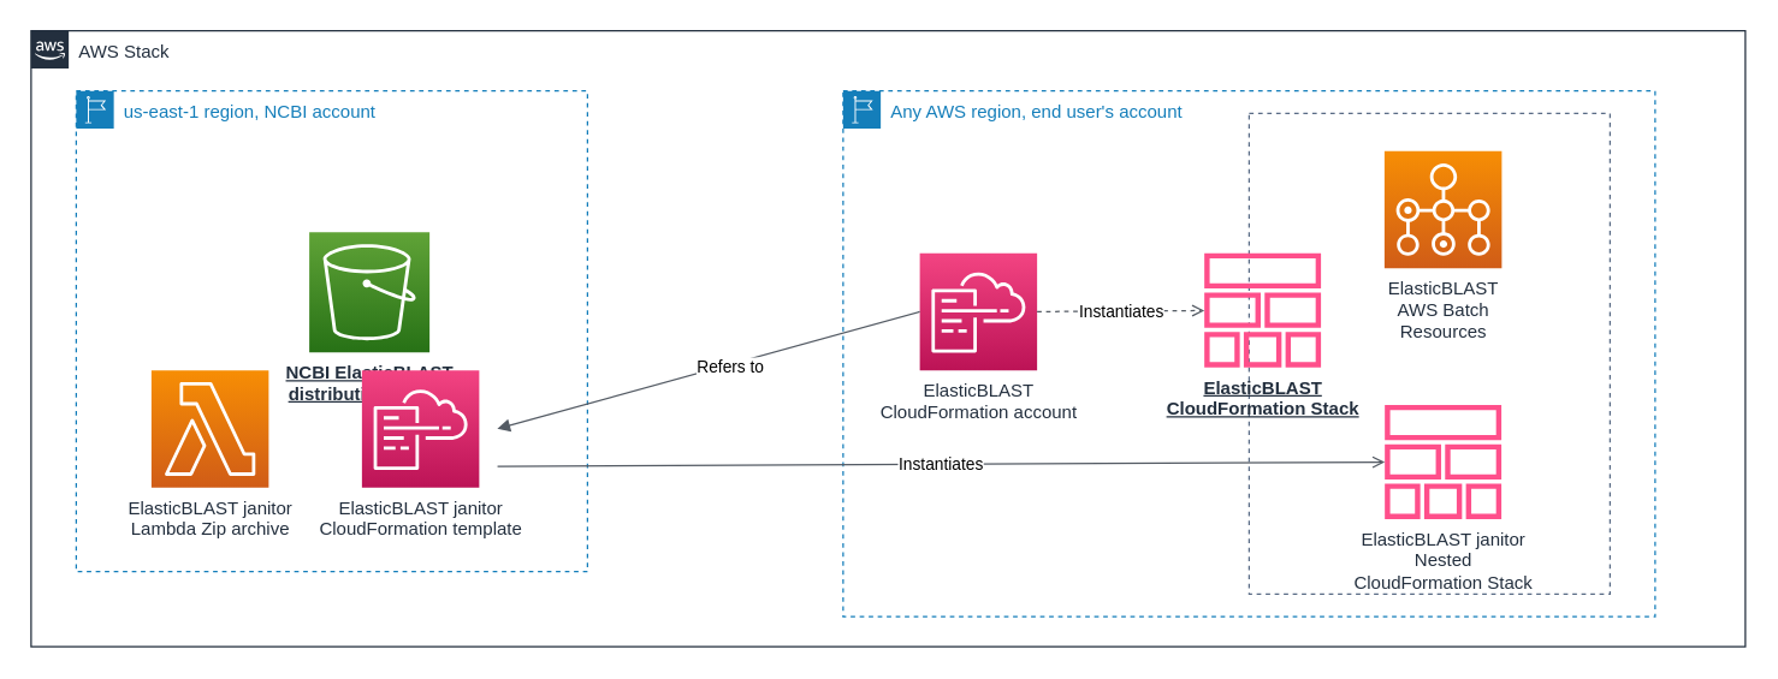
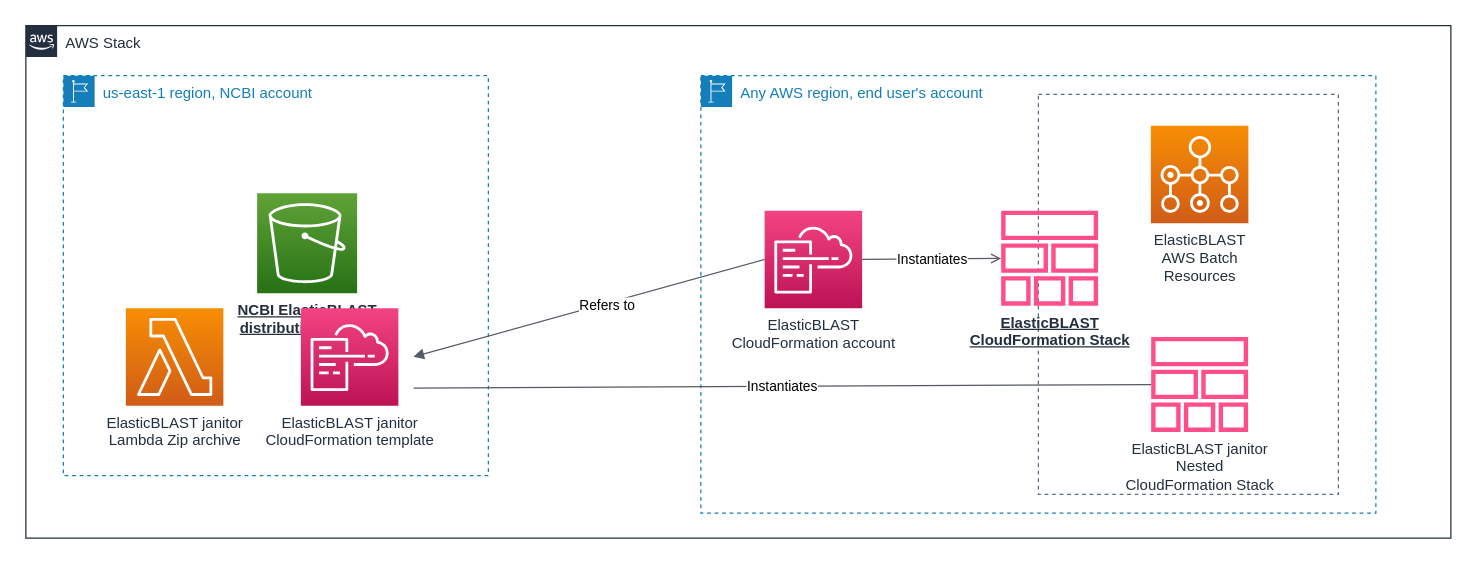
  <mxCell id="0" />
  <mxCell id="1" parent="0" />
  <mxCell id="2" value="" style="fillColor=none;strokeColor=#5A6C86;dashed=1;verticalAlign=top;fontStyle=0;fontColor=#5A6C86;" vertex="1" parent="1"><mxGeometry x="830" y="75" width="240" height="320" as="geometry" /></mxCell>
  <mxCell id="3" value="AWS Stack" style="points=[[0,0],[0.25,0],[0.5,0],[0.75,0],[1,0],[1,0.25],[1,0.5],[1,0.75],[1,1],[0.75,1],[0.5,1],[0.25,1],[0,1],[0,0.75],[0,0.5],[0,0.25]];outlineConnect=0;gradientColor=none;html=1;whiteSpace=wrap;fontSize=12;fontStyle=0;shape=mxgraph.aws4.group;grIcon=mxgraph.aws4.group_aws_cloud_alt;strokeColor=#232F3E;fillColor=none;verticalAlign=top;align=left;spacingLeft=30;fontColor=#232F3E;dashed=0;" parent="1" vertex="1"><mxGeometry x="20" y="20" width="1140" height="410" as="geometry" /></mxCell>
  <mxCell id="4" value="Any AWS region, end user's account" style="points=[[0,0],[0.25,0],[0.5,0],[0.75,0],[1,0],[1,0.25],[1,0.5],[1,0.75],[1,1],[0.75,1],[0.5,1],[0.25,1],[0,1],[0,0.75],[0,0.5],[0,0.25]];outlineConnect=0;gradientColor=none;html=1;whiteSpace=wrap;fontSize=12;fontStyle=0;shape=mxgraph.aws4.group;grIcon=mxgraph.aws4.group_region;strokeColor=#147EBA;fillColor=none;verticalAlign=top;align=left;spacingLeft=30;fontColor=#147EBA;dashed=1;" vertex="1" parent="1"><mxGeometry x="560" y="60" width="540" height="350" as="geometry" /></mxCell>
  <mxCell id="5" value="us-east-1 region, NCBI account" style="points=[[0,0],[0.25,0],[0.5,0],[0.75,0],[1,0],[1,0.25],[1,0.5],[1,0.75],[1,1],[0.75,1],[0.5,1],[0.25,1],[0,1],[0,0.75],[0,0.5],[0,0.25]];outlineConnect=0;gradientColor=none;html=1;whiteSpace=wrap;fontSize=12;fontStyle=0;shape=mxgraph.aws4.group;grIcon=mxgraph.aws4.group_region;strokeColor=#147EBA;fillColor=none;verticalAlign=top;align=left;spacingLeft=30;fontColor=#147EBA;dashed=1;" parent="1" vertex="1"><mxGeometry x="50" y="60" width="340" height="320" as="geometry" /></mxCell>
  <mxCell id="6" value="&lt;div&gt;&lt;u&gt;&lt;b&gt;NCBI ElasticBLAST&lt;br&gt;distribution bucket&lt;br&gt;&lt;/b&gt;&lt;/u&gt;&lt;/div&gt;" style="sketch=0;points=[[0,0,0],[0.25,0,0],[0.5,0,0],[0.75,0,0],[1,0,0],[0,1,0],[0.25,1,0],[0.5,1,0],[0.75,1,0],[1,1,0],[0,0.25,0],[0,0.5,0],[0,0.75,0],[1,0.25,0],[1,0.5,0],[1,0.75,0]];outlineConnect=0;fontColor=#232F3E;gradientColor=#60A337;gradientDirection=north;fillColor=#277116;strokeColor=#ffffff;dashed=0;verticalLabelPosition=bottom;verticalAlign=top;align=center;html=1;fontSize=12;fontStyle=0;aspect=fixed;shape=mxgraph.aws4.resourceIcon;resIcon=mxgraph.aws4.s3;" parent="1" vertex="1"><mxGeometry x="205" y="154" width="80" height="80" as="geometry" /></mxCell>
  <mxCell id="7" value="&lt;span style=&quot;text-align: left&quot;&gt;ElasticBLAST janitor &lt;br&gt;Lambda Zip archive&lt;/span&gt;" style="sketch=0;points=[[0,0,0],[0.25,0,0],[0.5,0,0],[0.75,0,0],[1,0,0],[0,1,0],[0.25,1,0],[0.5,1,0],[0.75,1,0],[1,1,0],[0,0.25,0],[0,0.5,0],[0,0.75,0],[1,0.25,0],[1,0.5,0],[1,0.75,0]];outlineConnect=0;fontColor=#232F3E;gradientColor=#F78E04;gradientDirection=north;fillColor=#D05C17;strokeColor=#ffffff;dashed=0;verticalLabelPosition=bottom;verticalAlign=top;align=center;html=1;fontSize=12;fontStyle=0;aspect=fixed;shape=mxgraph.aws4.resourceIcon;resIcon=mxgraph.aws4.lambda;" parent="1" vertex="1"><mxGeometry x="100" y="246" width="78" height="78" as="geometry" /></mxCell>
  <mxCell id="8" value="&lt;span style=&quot;text-align: left&quot;&gt;ElasticBLAST janitor &lt;br&gt;CloudFormation template&lt;/span&gt;" style="sketch=0;points=[[0,0,0],[0.25,0,0],[0.5,0,0],[0.75,0,0],[1,0,0],[0,1,0],[0.25,1,0],[0.5,1,0],[0.75,1,0],[1,1,0],[0,0.25,0],[0,0.5,0],[0,0.75,0],[1,0.25,0],[1,0.5,0],[1,0.75,0]];points=[[0,0,0],[0.25,0,0],[0.5,0,0],[0.75,0,0],[1,0,0],[0,1,0],[0.25,1,0],[0.5,1,0],[0.75,1,0],[1,1,0],[0,0.25,0],[0,0.5,0],[0,0.75,0],[1,0.25,0],[1,0.5,0],[1,0.75,0]];outlineConnect=0;fontColor=#232F3E;gradientColor=#F34482;gradientDirection=north;fillColor=#BC1356;strokeColor=#ffffff;dashed=0;verticalLabelPosition=bottom;verticalAlign=top;align=center;html=1;fontSize=12;fontStyle=0;aspect=fixed;shape=mxgraph.aws4.resourceIcon;resIcon=mxgraph.aws4.cloudformation;" parent="1" vertex="1"><mxGeometry x="240" y="246" width="78" height="78" as="geometry" /></mxCell>
  <mxCell id="9" value="ElasticBLAST janitor&lt;br&gt;Nested&lt;br&gt;CloudFormation Stack" style="sketch=0;outlineConnect=0;fontColor=#232F3E;gradientColor=none;fillColor=#FF4F8B;strokeColor=none;dashed=0;verticalLabelPosition=bottom;verticalAlign=top;align=center;html=1;fontSize=12;fontStyle=0;aspect=fixed;pointerEvents=1;shape=mxgraph.aws4.stack;" parent="1" vertex="1"><mxGeometry x="920" y="269" width="78" height="76" as="geometry" /></mxCell>
- <mxCell id="10" value="Instantiates" style="html=1;endArrow=open;elbow=vertical;startArrow=none;endFill=0;strokeColor=#545B64;rounded=0;exitX=0.824;exitY=0.781;exitDx=0;exitDy=0;exitPerimeter=0;" parent="1" target="9" edge="1" source="5"><mxGeometry width="100" relative="1" as="geometry"><mxPoint x="330" y="284.5" as="sourcePoint" /><mxPoint x="430" y="284.5" as="targetPoint" /></mxGeometry></mxCell>
+ <mxCell id="10" value="Instantiates" style="html=1;endArrow=none;elbow=vertical;startArrow=none;endFill=0;strokeColor=#545B64;rounded=0;exitX=0.824;exitY=0.781;exitDx=0;exitDy=0;exitPerimeter=0;" parent="1" target="9" edge="1" source="5"><mxGeometry width="100" relative="1" as="geometry"><mxPoint x="330" y="284.5" as="sourcePoint" /><mxPoint x="430" y="284.5" as="targetPoint" /></mxGeometry></mxCell>
  <mxCell id="11" value="&lt;span style=&quot;text-align: left&quot;&gt;ElasticBLAST&lt;br&gt;CloudFormation account&lt;/span&gt;" style="sketch=0;points=[[0,0,0],[0.25,0,0],[0.5,0,0],[0.75,0,0],[1,0,0],[0,1,0],[0.25,1,0],[0.5,1,0],[0.75,1,0],[1,1,0],[0,0.25,0],[0,0.5,0],[0,0.75,0],[1,0.25,0],[1,0.5,0],[1,0.75,0]];points=[[0,0,0],[0.25,0,0],[0.5,0,0],[0.75,0,0],[1,0,0],[0,1,0],[0.25,1,0],[0.5,1,0],[0.75,1,0],[1,1,0],[0,0.25,0],[0,0.5,0],[0,0.75,0],[1,0.25,0],[1,0.5,0],[1,0.75,0]];outlineConnect=0;fontColor=#232F3E;gradientColor=#F34482;gradientDirection=north;fillColor=#BC1356;strokeColor=#ffffff;dashed=0;verticalLabelPosition=bottom;verticalAlign=top;align=center;html=1;fontSize=12;fontStyle=0;aspect=fixed;shape=mxgraph.aws4.resourceIcon;resIcon=mxgraph.aws4.cloudformation;" vertex="1" parent="1"><mxGeometry x="611" y="168" width="78" height="78" as="geometry" /></mxCell>
  <mxCell id="12" value="" style="html=1;endArrow=none;elbow=vertical;startArrow=block;startFill=1;strokeColor=#545B64;rounded=0;entryX=0;entryY=0.5;entryDx=0;entryDy=0;entryPerimeter=0;" edge="1" parent="1" target="11"><mxGeometry width="100" relative="1" as="geometry"><mxPoint x="330" y="285" as="sourcePoint" /><mxPoint x="600" y="295" as="targetPoint" /></mxGeometry></mxCell>
  <mxCell id="13" value="Refers to" style="edgeLabel;html=1;align=center;verticalAlign=middle;resizable=0;points=[];" vertex="1" connectable="0" parent="12"><mxGeometry x="0.098" y="-1" relative="1" as="geometry"><mxPoint as="offset" /></mxGeometry></mxCell>
- <mxCell id="14" value="Instantiates" style="html=1;endArrow=open;elbow=vertical;startArrow=none;endFill=0;strokeColor=#545B64;rounded=0;exitX=1;exitY=0.5;exitDx=0;exitDy=0;exitPerimeter=0;dashed=1;" edge="1" parent="1" source="11" target="15"><mxGeometry width="100" relative="1" as="geometry"><mxPoint x="710" y="297.55" as="sourcePoint" /><mxPoint x="1000.069" y="190.005" as="targetPoint" /></mxGeometry></mxCell>
+ <mxCell id="14" value="Instantiates" style="html=1;endArrow=open;elbow=vertical;startArrow=none;endFill=0;strokeColor=#545B64;rounded=0;exitX=1;exitY=0.5;exitDx=0;exitDy=0;exitPerimeter=0;" edge="1" parent="1" source="11" target="15"><mxGeometry width="100" relative="1" as="geometry"><mxPoint x="710" y="297.55" as="sourcePoint" /><mxPoint x="1000.069" y="190.005" as="targetPoint" /></mxGeometry></mxCell>
  <mxCell id="15" value="&lt;b&gt;&lt;u&gt;ElasticBLAST&lt;br&gt;CloudFormation Stack&lt;/u&gt;&lt;/b&gt;" style="sketch=0;outlineConnect=0;fontColor=#232F3E;gradientColor=none;fillColor=#FF4F8B;strokeColor=none;dashed=0;verticalLabelPosition=bottom;verticalAlign=top;align=center;html=1;fontSize=12;fontStyle=0;aspect=fixed;pointerEvents=1;shape=mxgraph.aws4.stack;" vertex="1" parent="1"><mxGeometry x="800" y="168" width="78" height="76" as="geometry" /></mxCell>
  <mxCell id="16" value="ElasticBLAST&lt;br&gt;AWS Batch&lt;br&gt;Resources" style="sketch=0;points=[[0,0,0],[0.25,0,0],[0.5,0,0],[0.75,0,0],[1,0,0],[0,1,0],[0.25,1,0],[0.5,1,0],[0.75,1,0],[1,1,0],[0,0.25,0],[0,0.5,0],[0,0.75,0],[1,0.25,0],[1,0.5,0],[1,0.75,0]];outlineConnect=0;fontColor=#232F3E;gradientColor=#F78E04;gradientDirection=north;fillColor=#D05C17;strokeColor=#ffffff;dashed=0;verticalLabelPosition=bottom;verticalAlign=top;align=center;html=1;fontSize=12;fontStyle=0;aspect=fixed;shape=mxgraph.aws4.resourceIcon;resIcon=mxgraph.aws4.batch;" vertex="1" parent="1"><mxGeometry x="920" y="100" width="78" height="78" as="geometry" /></mxCell>
